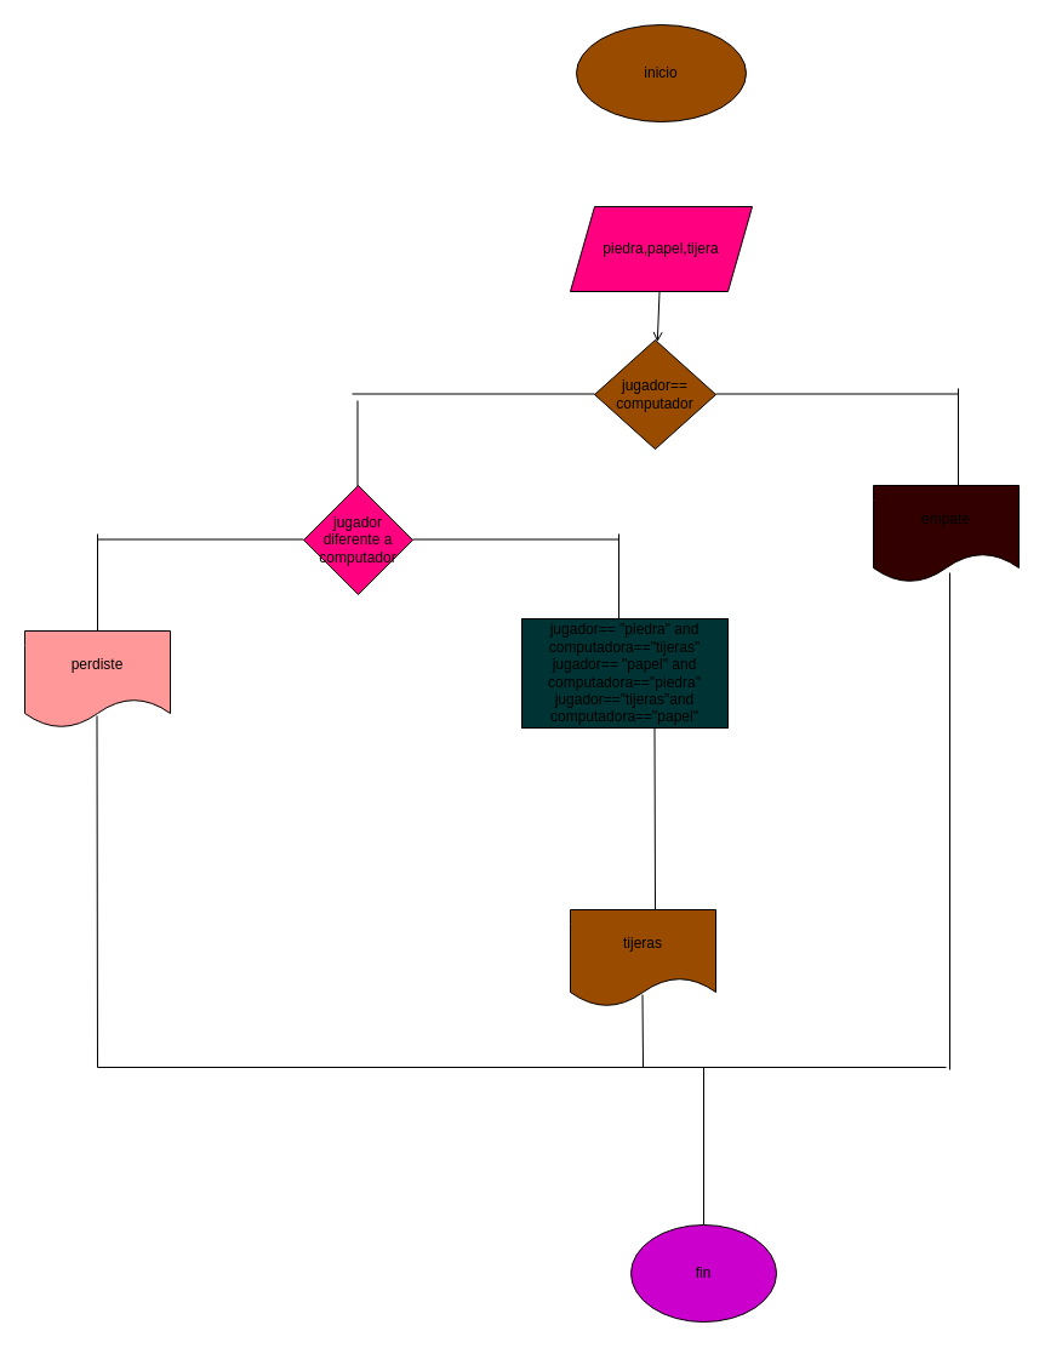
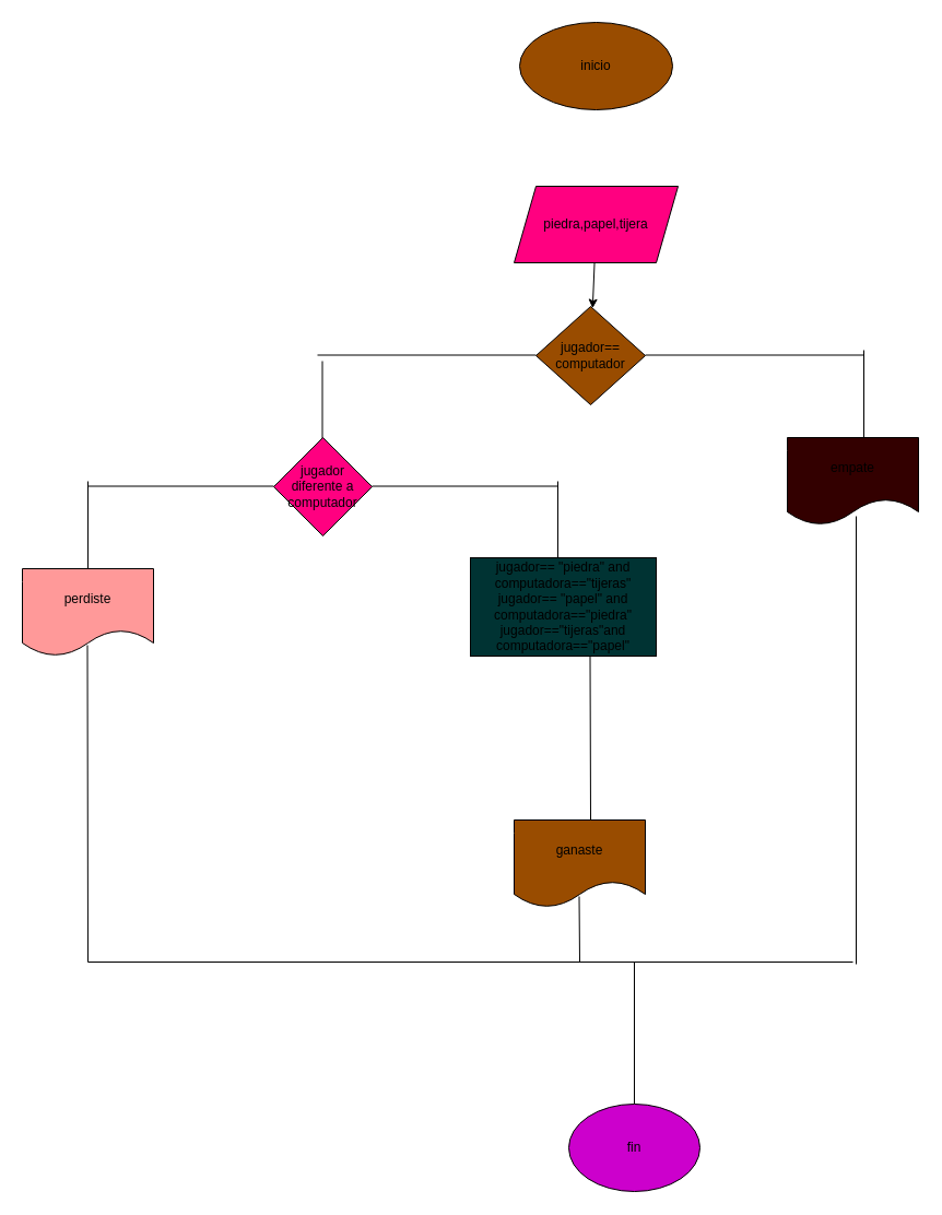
  <mxCell id="0" />
  <mxCell id="1" parent="0" />
  <mxCell id="2" value="inicio" style="ellipse;whiteSpace=wrap;html=1;fillColor=#994c00;" vertex="1" parent="1"><mxGeometry x="475" y="20" width="140" height="80" as="geometry" /></mxCell>
- <mxCell id="3" value="" style="edgeStyle=none;html=1;endArrow=open;" edge="1" parent="1" source="4" target="5"><mxGeometry relative="1" as="geometry" /></mxCell>
+ <mxCell id="3" value="" style="edgeStyle=none;html=1;" edge="1" parent="1" source="4" target="5"><mxGeometry relative="1" as="geometry" /></mxCell>
  <mxCell id="4" value="piedra,papel,tijera" style="shape=parallelogram;perimeter=parallelogramPerimeter;whiteSpace=wrap;html=1;fixedSize=1;fillColor=#FF0080;" vertex="1" parent="1"><mxGeometry x="470" y="170" width="150" height="70" as="geometry" /></mxCell>
  <mxCell id="5" value="jugador==&lt;br&gt;computador" style="rhombus;whiteSpace=wrap;html=1;fillColor=#994c00;" vertex="1" parent="1"><mxGeometry x="490" y="280" width="100" height="90" as="geometry" /></mxCell>
  <mxCell id="6" value="" style="endArrow=none;html=1;" edge="1" parent="1"><mxGeometry width="50" height="50" relative="1" as="geometry"><mxPoint x="290" y="324.5" as="sourcePoint" /><mxPoint x="490" y="324.5" as="targetPoint" /></mxGeometry></mxCell>
  <mxCell id="7" value="" style="endArrow=none;html=1;" edge="1" parent="1"><mxGeometry width="50" height="50" relative="1" as="geometry"><mxPoint x="590" y="324.5" as="sourcePoint" /><mxPoint x="790" y="324.5" as="targetPoint" /></mxGeometry></mxCell>
  <mxCell id="8" value="" style="endArrow=none;html=1;" edge="1" parent="1"><mxGeometry width="50" height="50" relative="1" as="geometry"><mxPoint x="294.5" y="410" as="sourcePoint" /><mxPoint x="294.5" y="330" as="targetPoint" /></mxGeometry></mxCell>
  <mxCell id="9" value="jugador diferente a computador" style="rhombus;whiteSpace=wrap;html=1;fillColor=#ff0080;" vertex="1" parent="1"><mxGeometry x="250" y="400" width="90" height="90" as="geometry" /></mxCell>
  <mxCell id="10" value="" style="endArrow=none;html=1;" edge="1" parent="1"><mxGeometry width="50" height="50" relative="1" as="geometry"><mxPoint x="80" y="444.5" as="sourcePoint" /><mxPoint x="250" y="444.5" as="targetPoint" /></mxGeometry></mxCell>
  <mxCell id="11" value="" style="endArrow=none;html=1;" edge="1" parent="1"><mxGeometry width="50" height="50" relative="1" as="geometry"><mxPoint x="340" y="444.5" as="sourcePoint" /><mxPoint x="510" y="444.5" as="targetPoint" /></mxGeometry></mxCell>
  <mxCell id="12" value="" style="endArrow=none;html=1;" edge="1" parent="1"><mxGeometry width="50" height="50" relative="1" as="geometry"><mxPoint x="790" y="400" as="sourcePoint" /><mxPoint x="790" y="320" as="targetPoint" /></mxGeometry></mxCell>
  <mxCell id="13" value="empate" style="shape=document;whiteSpace=wrap;html=1;boundedLbl=1;fillColor=#330000;" vertex="1" parent="1"><mxGeometry x="720" y="400" width="120" height="80" as="geometry" /></mxCell>
  <mxCell id="14" value="" style="endArrow=none;html=1;" edge="1" parent="1"><mxGeometry width="50" height="50" relative="1" as="geometry"><mxPoint x="80" y="520" as="sourcePoint" /><mxPoint x="80" y="440" as="targetPoint" /></mxGeometry></mxCell>
  <mxCell id="15" value="" style="endArrow=none;html=1;" edge="1" parent="1"><mxGeometry width="50" height="50" relative="1" as="geometry"><mxPoint x="510" y="520" as="sourcePoint" /><mxPoint x="510" y="440" as="targetPoint" /></mxGeometry></mxCell>
  <mxCell id="16" value="perdiste" style="shape=document;whiteSpace=wrap;html=1;boundedLbl=1;fillColor=#FF9999;" vertex="1" parent="1"><mxGeometry x="20" y="520" width="120" height="80" as="geometry" /></mxCell>
  <mxCell id="17" value="jugador== &quot;piedra&quot; and computadora==&quot;tijeras&quot;&lt;br&gt;jugador== &quot;papel&quot; and computadora==&quot;piedra&quot;&lt;br&gt;jugador==&quot;tijeras&quot;and computadora==&quot;papel&quot;" style="rounded=0;whiteSpace=wrap;html=1;fillColor=#003333;" vertex="1" parent="1"><mxGeometry x="430" y="510" width="170" height="90" as="geometry" /></mxCell>
  <mxCell id="18" value="" style="endArrow=none;html=1;" edge="1" parent="1"><mxGeometry width="50" height="50" relative="1" as="geometry"><mxPoint x="540" y="750" as="sourcePoint" /><mxPoint x="539.5" y="600" as="targetPoint" /></mxGeometry></mxCell>
- <mxCell id="19" value="tijeras" style="shape=document;whiteSpace=wrap;html=1;boundedLbl=1;fillColor=#994C00;" vertex="1" parent="1"><mxGeometry x="470" y="750" width="120" height="80" as="geometry" /></mxCell>
+ <mxCell id="19" value="ganaste" style="shape=document;whiteSpace=wrap;html=1;boundedLbl=1;fillColor=#994C00;" vertex="1" parent="1"><mxGeometry x="470" y="750" width="120" height="80" as="geometry" /></mxCell>
  <mxCell id="20" value="" style="endArrow=none;html=1;entryX=0.525;entryY=0.9;entryDx=0;entryDy=0;entryPerimeter=0;" edge="1" parent="1" target="13"><mxGeometry width="50" height="50" relative="1" as="geometry"><mxPoint x="783" y="882" as="sourcePoint" /><mxPoint x="780" y="510" as="targetPoint" /></mxGeometry></mxCell>
  <mxCell id="21" value="" style="endArrow=none;html=1;" edge="1" parent="1"><mxGeometry width="50" height="50" relative="1" as="geometry"><mxPoint x="530" y="880" as="sourcePoint" /><mxPoint x="529.5" y="820" as="targetPoint" /></mxGeometry></mxCell>
  <mxCell id="22" value="" style="endArrow=none;html=1;" edge="1" parent="1"><mxGeometry width="50" height="50" relative="1" as="geometry"><mxPoint x="80" y="880" as="sourcePoint" /><mxPoint x="79.5" y="590" as="targetPoint" /></mxGeometry></mxCell>
  <mxCell id="23" value="" style="endArrow=none;html=1;" edge="1" parent="1"><mxGeometry width="50" height="50" relative="1" as="geometry"><mxPoint x="80" y="880" as="sourcePoint" /><mxPoint x="780" y="880" as="targetPoint" /></mxGeometry></mxCell>
  <mxCell id="24" value="" style="endArrow=none;html=1;" edge="1" parent="1"><mxGeometry width="50" height="50" relative="1" as="geometry"><mxPoint x="580" y="880" as="sourcePoint" /><mxPoint x="580" y="1010" as="targetPoint" /></mxGeometry></mxCell>
  <mxCell id="25" value="fin" style="ellipse;whiteSpace=wrap;html=1;fillColor=#CC00CC;" vertex="1" parent="1"><mxGeometry x="520" y="1010" width="120" height="80" as="geometry" /></mxCell>
